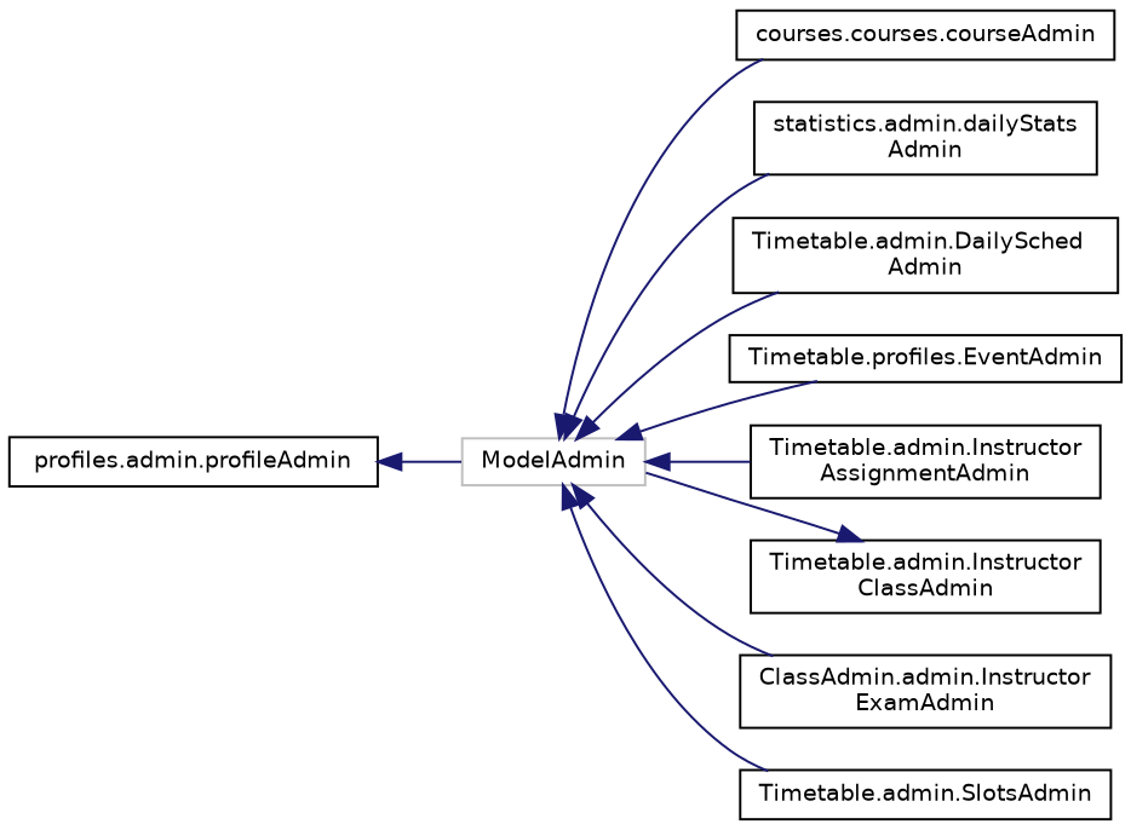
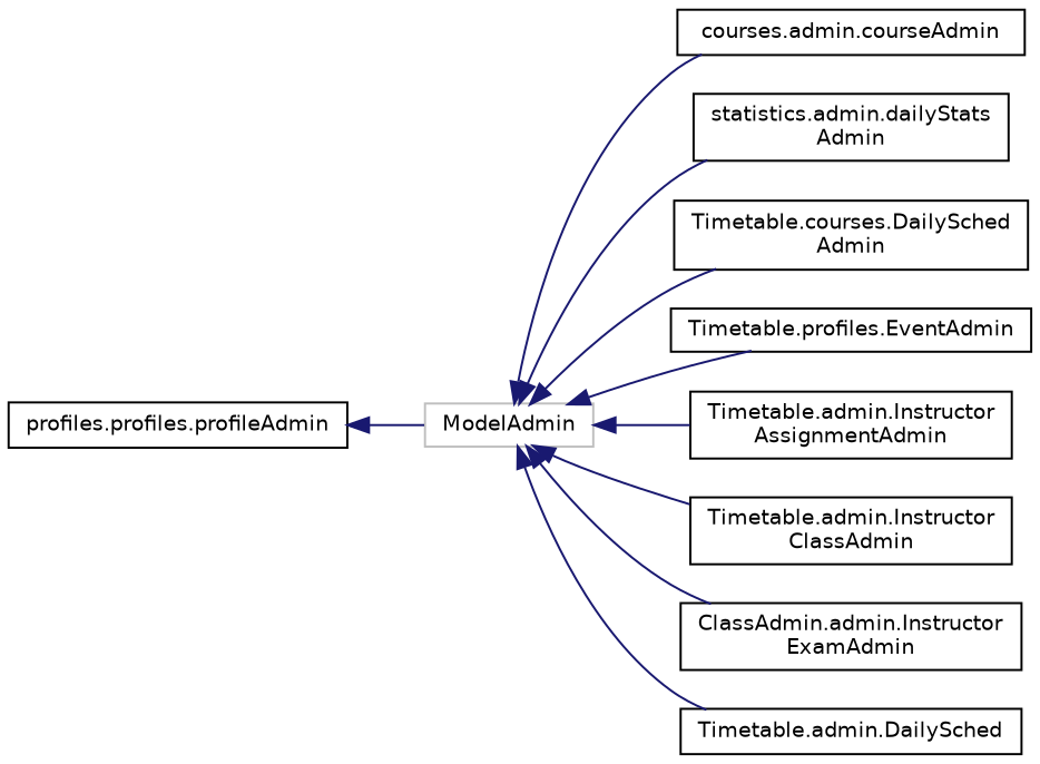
  digraph {
    rankdir=LR
    node [color=black fillcolor=white fontname=Helvetica fontsize=10 shape=record style=filled]
    edge [color=midnightblue dir=back fontname=Helvetica fontsize=10 labelfontname=Helvetica labelfontsize=10 style=solid]
    n1 [color=grey75 height=0.2 label=ModelAdmin width=0.4]
-   n2 [height=0.2 label="courses.courses.courseAdmin" width=0.4]
+   n2 [height=0.2 label="courses.admin.courseAdmin" width=0.4]
    n3 [height=0.2 label="statistics.admin.dailyStats\lAdmin" width=0.4]
-   n4 [height=0.2 label="Timetable.admin.DailySched\lAdmin" width=0.4]
+   n4 [height=0.2 label="Timetable.courses.DailySched\lAdmin" width=0.4]
    n5 [height=0.2 label="Timetable.profiles.EventAdmin" width=0.4]
    n6 [height=0.2 label="Timetable.admin.Instructor\lAssignmentAdmin" width=0.4]
    n7 [height=0.2 label="Timetable.admin.Instructor\lClassAdmin" width=0.4]
    n8 [height=0.2 label="ClassAdmin.admin.Instructor\lExamAdmin" width=0.4]
-   n9 [height=0.2 label="Timetable.admin.SlotsAdmin" width=0.4]
-   n10 [height=0.2 label="profiles.admin.profileAdmin" width=0.4]
+   n9 [height=0.2 label="Timetable.admin.DailySched" width=0.4]
+   n10 [height=0.2 label="profiles.profiles.profileAdmin" width=0.4]
    n1 -> n2
    n1 -> n3
    n1 -> n4
    n1 -> n5
    n1 -> n6
-   n7 -> n1
+   n1 -> n7
    n1 -> n8
    n1 -> n9
    n10 -> n1
  }
